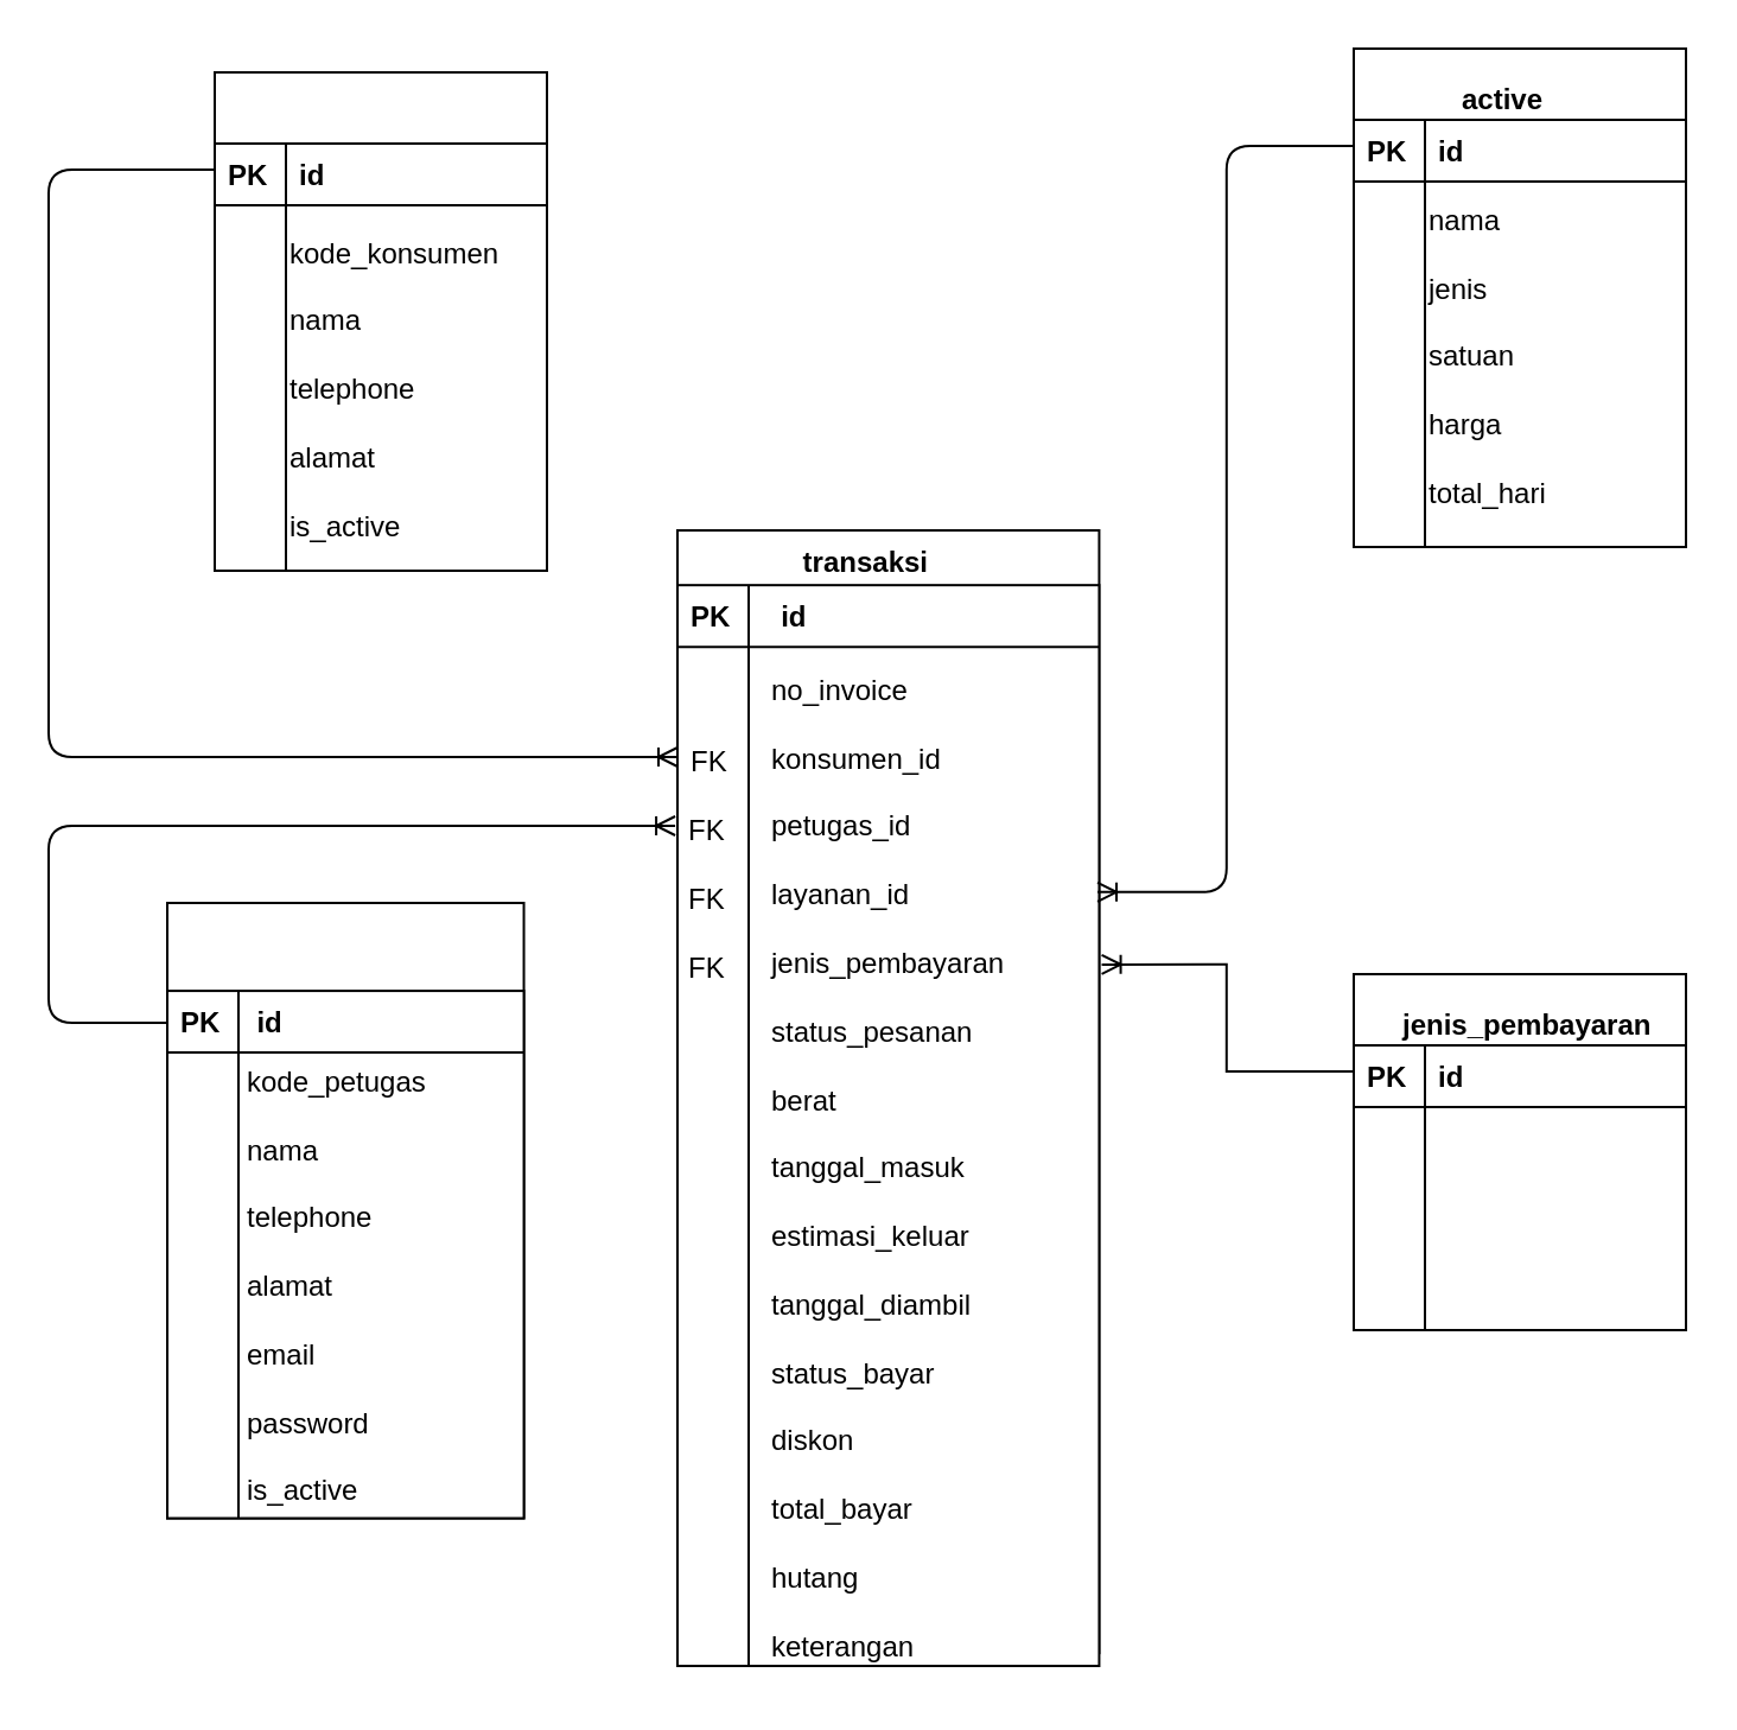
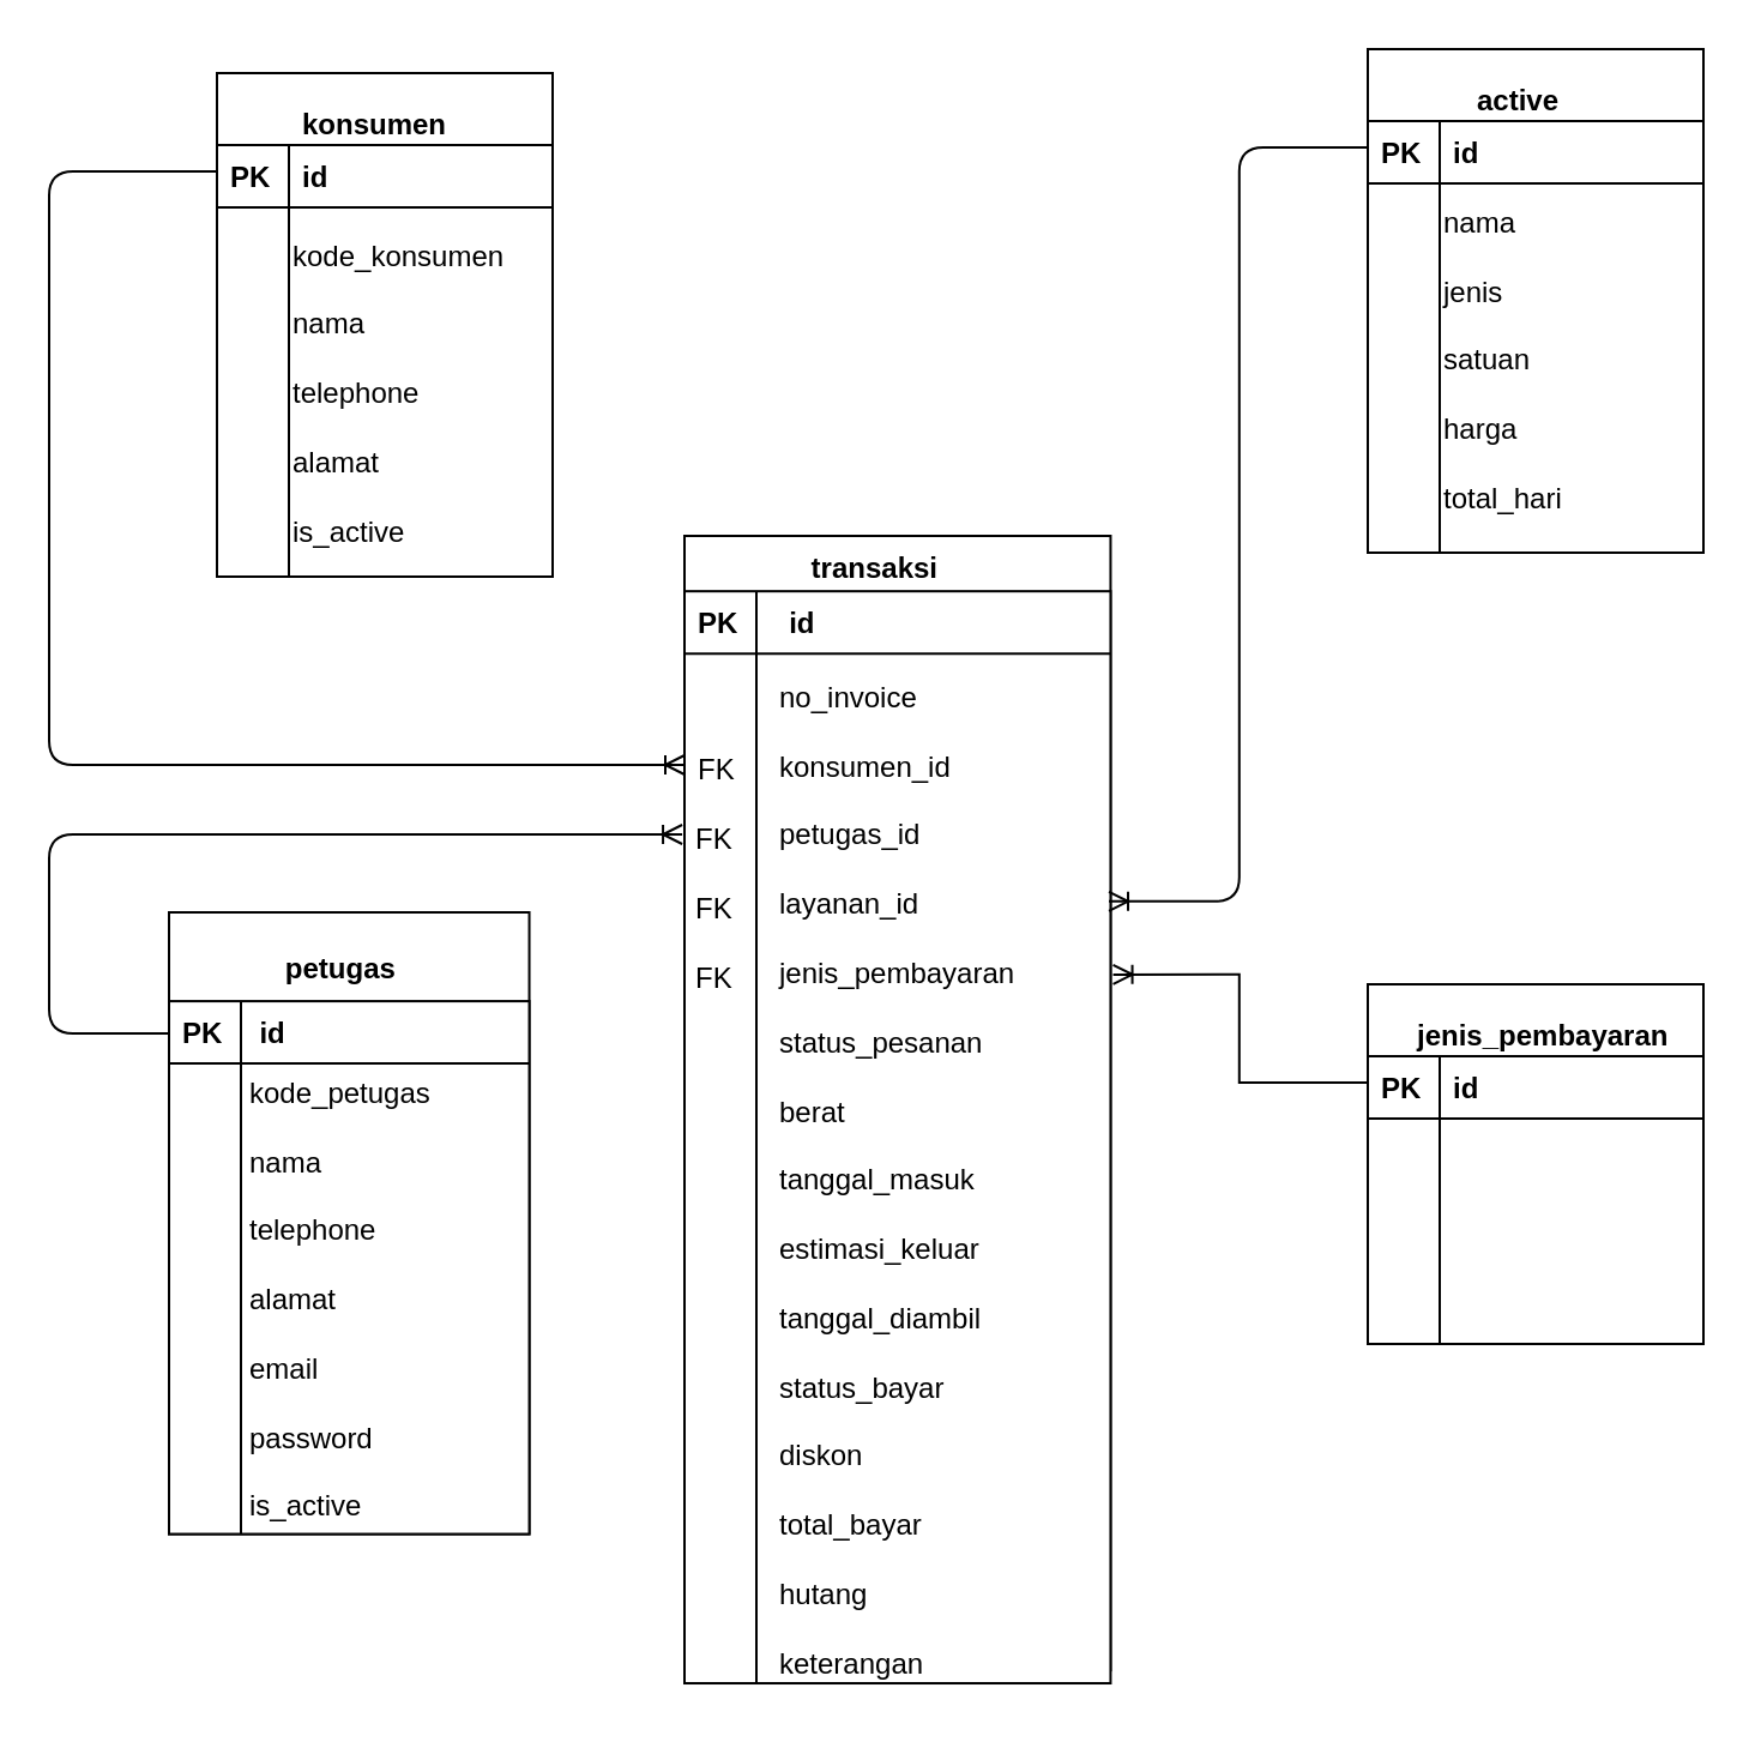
  <mxCell id="0" />
  <mxCell id="1" parent="0" />
  <mxCell id="2" value="" style="group" parent="1" vertex="1" connectable="0"><mxGeometry x="90" y="30" width="140" height="210" as="geometry" /></mxCell>
  <mxCell id="3" value="" style="rounded=0;whiteSpace=wrap;html=1;movable=1;resizable=1;rotatable=1;deletable=1;editable=1;locked=0;connectable=1;" parent="2" vertex="1"><mxGeometry width="140" height="210" as="geometry" /></mxCell>
  <mxCell id="4" value="" style="shape=internalStorage;whiteSpace=wrap;html=1;backgroundOutline=1;movable=1;resizable=1;rotatable=1;deletable=1;editable=1;locked=0;connectable=1;dx=30;dy=26;" parent="2" vertex="1"><mxGeometry y="30.004" width="140" height="179.996" as="geometry" /></mxCell>
  <mxCell id="5" value="PK" style="text;align=left;verticalAlign=top;spacingLeft=4;spacingRight=4;overflow=hidden;rotatable=0;points=[[0,0.5],[1,0.5]];portConstraint=eastwest;fontStyle=1" parent="2" vertex="1"><mxGeometry y="30.004" width="30" height="21.875" as="geometry" /></mxCell>
+ <mxCell id="6" value="konsumen" style="text;align=left;verticalAlign=top;spacingLeft=4;spacingRight=4;overflow=hidden;rotatable=0;points=[[0,0.5],[1,0.5]];portConstraint=eastwest;fontStyle=1" parent="2" vertex="1"><mxGeometry x="30" y="8.129" width="80" height="21.875" as="geometry" /></mxCell>
  <mxCell id="7" value="id" style="text;align=left;verticalAlign=top;spacingLeft=4;spacingRight=4;overflow=hidden;rotatable=0;points=[[0,0.5],[1,0.5]];portConstraint=eastwest;fontStyle=1" parent="2" vertex="1"><mxGeometry x="30" y="30.004" width="80" height="21.875" as="geometry" /></mxCell>
  <mxCell id="8" value="kode_konsumen&lt;br&gt;&lt;br&gt;nama&lt;br&gt;&lt;br&gt;telephone&lt;br&gt;&lt;br&gt;alamat&lt;br&gt;&lt;br&gt;is_active&lt;br&gt;&lt;div style=&quot;&quot;&gt;&lt;br&gt;&lt;/div&gt;" style="text;html=1;align=left;verticalAlign=middle;resizable=0;points=[];autosize=1;strokeColor=none;fillColor=none;" parent="2" vertex="1"><mxGeometry x="30" y="61.25" width="110" height="160" as="geometry" /></mxCell>
  <mxCell id="9" value="" style="group" parent="1" vertex="1" connectable="0"><mxGeometry x="570" y="20" width="140" height="210" as="geometry" /></mxCell>
  <mxCell id="10" value="" style="rounded=0;whiteSpace=wrap;html=1;movable=1;resizable=1;rotatable=1;deletable=1;editable=1;locked=0;connectable=1;" parent="9" vertex="1"><mxGeometry width="140" height="210" as="geometry" /></mxCell>
  <mxCell id="11" value="" style="shape=internalStorage;whiteSpace=wrap;html=1;backgroundOutline=1;movable=1;resizable=1;rotatable=1;deletable=1;editable=1;locked=0;connectable=1;dx=30;dy=26;align=left;" parent="9" vertex="1"><mxGeometry y="30.004" width="140" height="179.996" as="geometry" /></mxCell>
  <mxCell id="12" value="PK" style="text;align=left;verticalAlign=top;spacingLeft=4;spacingRight=4;overflow=hidden;rotatable=0;points=[[0,0.5],[1,0.5]];portConstraint=eastwest;fontStyle=1" parent="9" vertex="1"><mxGeometry y="30.004" width="30" height="21.875" as="geometry" /></mxCell>
  <mxCell id="13" value="active" style="text;align=left;verticalAlign=top;spacingLeft=4;spacingRight=4;overflow=hidden;rotatable=0;points=[[0,0.5],[1,0.5]];portConstraint=eastwest;fontStyle=1" parent="9" vertex="1"><mxGeometry x="40" y="8.129" width="80" height="21.875" as="geometry" /></mxCell>
  <mxCell id="14" value="id" style="text;align=left;verticalAlign=top;spacingLeft=4;spacingRight=4;overflow=hidden;rotatable=0;points=[[0,0.5],[1,0.5]];portConstraint=eastwest;fontStyle=1" parent="9" vertex="1"><mxGeometry x="30" y="30.004" width="80" height="21.875" as="geometry" /></mxCell>
  <mxCell id="15" value="nama&lt;br&gt;&lt;br&gt;jenis&lt;br&gt;&lt;br&gt;satuan&lt;br&gt;&lt;br&gt;harga&lt;br&gt;&lt;br&gt;total_hari&lt;br&gt;" style="text;html=1;align=left;verticalAlign=middle;resizable=0;points=[];autosize=1;strokeColor=none;fillColor=none;" parent="9" vertex="1"><mxGeometry x="30" y="60" width="80" height="140" as="geometry" /></mxCell>
  <mxCell id="16" value="" style="group" parent="1" vertex="1" connectable="0"><mxGeometry x="570" y="410" width="140" height="210" as="geometry" /></mxCell>
  <mxCell id="17" value="" style="rounded=0;whiteSpace=wrap;html=1;movable=1;resizable=1;rotatable=1;deletable=1;editable=1;locked=0;connectable=1;" parent="16" vertex="1"><mxGeometry width="140" height="150" as="geometry" /></mxCell>
  <mxCell id="18" value="" style="shape=internalStorage;whiteSpace=wrap;html=1;backgroundOutline=1;movable=1;resizable=1;rotatable=1;deletable=1;editable=1;locked=0;connectable=1;dx=30;dy=26;align=left;" parent="16" vertex="1"><mxGeometry y="30" width="140" height="120" as="geometry" /></mxCell>
  <mxCell id="19" value="PK" style="text;align=left;verticalAlign=top;spacingLeft=4;spacingRight=4;overflow=hidden;rotatable=0;points=[[0,0.5],[1,0.5]];portConstraint=eastwest;fontStyle=1" parent="16" vertex="1"><mxGeometry y="30.004" width="30" height="21.875" as="geometry" /></mxCell>
  <mxCell id="20" value="jenis_pembayaran" style="text;align=left;verticalAlign=top;spacingLeft=4;spacingRight=4;overflow=hidden;rotatable=0;points=[[0,0.5],[1,0.5]];portConstraint=eastwest;fontStyle=1" parent="16" vertex="1"><mxGeometry x="15" y="8.13" width="115" height="21.87" as="geometry" /></mxCell>
  <mxCell id="21" value="id" style="text;align=left;verticalAlign=top;spacingLeft=4;spacingRight=4;overflow=hidden;rotatable=0;points=[[0,0.5],[1,0.5]];portConstraint=eastwest;fontStyle=1" parent="16" vertex="1"><mxGeometry x="30" y="30.004" width="80" height="21.875" as="geometry" /></mxCell>
  <mxCell id="22" value="" style="group" parent="1" vertex="1" connectable="0"><mxGeometry x="70" y="380" width="150.267" height="270" as="geometry" /></mxCell>
  <mxCell id="23" value="" style="rounded=0;whiteSpace=wrap;html=1;movable=1;resizable=1;rotatable=1;deletable=1;editable=1;locked=0;connectable=1;" parent="22" vertex="1"><mxGeometry width="150.267" height="259.272" as="geometry" /></mxCell>
+ <mxCell id="24" value="petugas" style="text;align=left;verticalAlign=top;spacingLeft=4;spacingRight=4;overflow=hidden;rotatable=0;points=[[0,0.5],[1,0.5]];portConstraint=eastwest;fontStyle=1" parent="22" vertex="1"><mxGeometry x="42.933" y="10.04" width="85.867" height="19.96" as="geometry" /></mxCell>
  <mxCell id="25" value="" style="group" parent="22" vertex="1" connectable="0"><mxGeometry y="37.043" width="150.267" height="232.957" as="geometry" /></mxCell>
  <mxCell id="26" value="" style="shape=internalStorage;whiteSpace=wrap;html=1;backgroundOutline=1;movable=1;resizable=1;rotatable=1;deletable=1;editable=1;locked=0;connectable=1;dx=30;dy=26;" parent="25" vertex="1"><mxGeometry y="2.091e-14" width="150.267" height="222.228" as="geometry" /></mxCell>
  <mxCell id="27" value="PK" style="text;align=left;verticalAlign=top;spacingLeft=4;spacingRight=4;overflow=hidden;rotatable=0;points=[[0,0.5],[1,0.5]];portConstraint=eastwest;fontStyle=1" parent="25" vertex="1"><mxGeometry width="32.2" height="27.007" as="geometry" /></mxCell>
  <mxCell id="28" value="id" style="text;align=left;verticalAlign=top;spacingLeft=4;spacingRight=4;overflow=hidden;rotatable=0;points=[[0,0.5],[1,0.5]];portConstraint=eastwest;fontStyle=1" parent="25" vertex="1"><mxGeometry x="32.2" y="1.394e-14" width="85.867" height="27.007" as="geometry" /></mxCell>
  <mxCell id="29" value="kode_petugas&lt;br&gt;&lt;br&gt;nama&lt;br&gt;&lt;br&gt;telephone&lt;br&gt;&lt;br&gt;alamat&lt;br&gt;&lt;br&gt;email&lt;br&gt;&lt;br&gt;password&lt;br&gt;&lt;br&gt;is_active&lt;br&gt;&lt;div style=&quot;&quot;&gt;&lt;br&gt;&lt;/div&gt;" style="text;html=1;align=left;verticalAlign=middle;resizable=0;points=[];autosize=1;strokeColor=none;fillColor=none;" parent="25" vertex="1"><mxGeometry x="32.2" y="27.003" width="100" height="210" as="geometry" /></mxCell>
  <mxCell id="30" value="" style="group" parent="1" vertex="1" connectable="0"><mxGeometry x="285" y="222.999" width="177.721" height="483.837" as="geometry" /></mxCell>
  <mxCell id="31" value="" style="rounded=0;whiteSpace=wrap;html=1;movable=1;resizable=1;rotatable=1;deletable=1;editable=1;locked=0;connectable=1;" parent="30" vertex="1"><mxGeometry y="0.001" width="177.72" height="473.08" as="geometry" /></mxCell>
  <mxCell id="32" value="" style="shape=internalStorage;whiteSpace=wrap;html=1;backgroundOutline=1;movable=1;resizable=1;rotatable=1;deletable=1;editable=1;locked=0;connectable=1;dx=30;dy=26;" parent="30" vertex="1"><mxGeometry x="0.004" y="23.081" width="177.717" height="455.43" as="geometry" /></mxCell>
  <mxCell id="33" value="PK" style="text;align=left;verticalAlign=top;spacingLeft=4;spacingRight=4;overflow=hidden;rotatable=0;points=[[0,0.5],[1,0.5]];portConstraint=eastwest;fontStyle=1" parent="30" vertex="1"><mxGeometry y="23.082" width="38.081" height="30.754" as="geometry" /></mxCell>
  <mxCell id="34" value="id" style="text;align=left;verticalAlign=top;spacingLeft=4;spacingRight=4;overflow=hidden;rotatable=0;points=[[0,0.5],[1,0.5]];portConstraint=eastwest;fontStyle=1" parent="30" vertex="1"><mxGeometry x="38.081" y="23.082" width="101.551" height="30.754" as="geometry" /></mxCell>
  <mxCell id="35" value="no_invoice&lt;br&gt;&lt;br&gt;konsumen_id&lt;br&gt;&lt;br&gt;petugas_id&lt;br&gt;&lt;br&gt;layanan_id&lt;br&gt;&lt;br&gt;jenis_pembayaran&lt;br&gt;&lt;br&gt;status_pesanan&lt;br&gt;&lt;br&gt;berat&lt;br&gt;&lt;div style=&quot;&quot;&gt;&lt;br&gt;&lt;/div&gt;&lt;div style=&quot;&quot;&gt;tanggal_masuk&lt;/div&gt;&lt;div style=&quot;&quot;&gt;&lt;br&gt;&lt;/div&gt;&lt;div style=&quot;&quot;&gt;estimasi_keluar&lt;/div&gt;&lt;div style=&quot;&quot;&gt;&lt;br&gt;&lt;/div&gt;&lt;div style=&quot;&quot;&gt;tanggal_diambil&lt;/div&gt;&lt;div style=&quot;&quot;&gt;&lt;br&gt;&lt;/div&gt;&lt;div style=&quot;&quot;&gt;status_bayar&lt;/div&gt;&lt;div style=&quot;&quot;&gt;&lt;br&gt;&lt;/div&gt;&lt;div style=&quot;&quot;&gt;diskon&lt;/div&gt;&lt;div style=&quot;&quot;&gt;&lt;br&gt;&lt;/div&gt;&lt;div style=&quot;&quot;&gt;total_bayar&lt;/div&gt;&lt;div style=&quot;&quot;&gt;&lt;br&gt;&lt;/div&gt;&lt;div style=&quot;&quot;&gt;hutang&lt;/div&gt;&lt;div style=&quot;&quot;&gt;&lt;br&gt;&lt;/div&gt;&lt;div style=&quot;&quot;&gt;keterangan&lt;/div&gt;" style="text;html=1;align=left;verticalAlign=middle;resizable=0;points=[];autosize=1;strokeColor=none;fillColor=none;" parent="30" vertex="1"><mxGeometry x="38.081" y="53.837" width="120" height="430" as="geometry" /></mxCell>
  <mxCell id="36" value="transaksi" style="text;align=left;verticalAlign=top;spacingLeft=4;spacingRight=4;overflow=hidden;rotatable=0;points=[[0,0.5],[1,0.5]];portConstraint=eastwest;fontStyle=1" parent="30" vertex="1"><mxGeometry x="47.306" width="101.551" height="23.079" as="geometry" /></mxCell>
  <mxCell id="37" value="FK" style="text;align=left;verticalAlign=top;spacingLeft=4;spacingRight=4;overflow=hidden;rotatable=0;points=[[0,0.5],[1,0.5]];portConstraint=eastwest;fontStyle=0" parent="30" vertex="1"><mxGeometry y="84" width="30" height="23" as="geometry" /></mxCell>
  <mxCell id="38" value="FK" style="text;align=left;verticalAlign=top;spacingLeft=4;spacingRight=4;overflow=hidden;rotatable=0;points=[[0,0.5],[1,0.5]];portConstraint=eastwest;fontStyle=0" parent="30" vertex="1"><mxGeometry x="-0.96" y="113" width="30" height="23" as="geometry" /></mxCell>
  <mxCell id="39" value="FK" style="text;align=left;verticalAlign=top;spacingLeft=4;spacingRight=4;overflow=hidden;rotatable=0;points=[[0,0.5],[1,0.5]];portConstraint=eastwest;fontStyle=0" parent="30" vertex="1"><mxGeometry x="-0.96" y="142" width="30" height="23" as="geometry" /></mxCell>
  <mxCell id="40" value="FK" style="text;align=left;verticalAlign=top;spacingLeft=4;spacingRight=4;overflow=hidden;rotatable=0;points=[[0,0.5],[1,0.5]];portConstraint=eastwest;fontStyle=0" parent="30" vertex="1"><mxGeometry x="-0.96" y="171" width="30" height="23" as="geometry" /></mxCell>
  <mxCell id="41" style="edgeStyle=orthogonalEdgeStyle;rounded=1;orthogonalLoop=1;jettySize=auto;html=1;entryX=0;entryY=0.5;entryDx=0;entryDy=0;endArrow=ERoneToMany;endFill=0;" parent="1" source="5" target="37" edge="1"><mxGeometry relative="1" as="geometry"><mxPoint x="10" y="350" as="targetPoint" /><Array as="points"><mxPoint x="20" y="71" /><mxPoint x="20" y="319" /></Array></mxGeometry></mxCell>
  <mxCell id="42" style="edgeStyle=orthogonalEdgeStyle;rounded=1;orthogonalLoop=1;jettySize=auto;html=1;entryX=0;entryY=0.5;entryDx=0;entryDy=0;endArrow=ERoneToMany;endFill=0;" parent="1" source="27" target="38" edge="1"><mxGeometry relative="1" as="geometry"><Array as="points"><mxPoint x="20" y="431" /><mxPoint x="20" y="347" /></Array></mxGeometry></mxCell>
  <mxCell id="43" style="edgeStyle=orthogonalEdgeStyle;rounded=1;orthogonalLoop=1;jettySize=auto;html=1;entryX=0.996;entryY=0.284;entryDx=0;entryDy=0;entryPerimeter=0;endArrow=ERoneToMany;endFill=0;" parent="1" source="12" target="32" edge="1"><mxGeometry relative="1" as="geometry" /></mxCell>
  <mxCell id="44" style="edgeStyle=orthogonalEdgeStyle;rounded=0;orthogonalLoop=1;jettySize=auto;html=1;entryX=1.006;entryY=0.351;entryDx=0;entryDy=0;entryPerimeter=0;endArrow=ERoneToMany;endFill=0;" parent="1" source="19" target="32" edge="1"><mxGeometry relative="1" as="geometry" /></mxCell>
